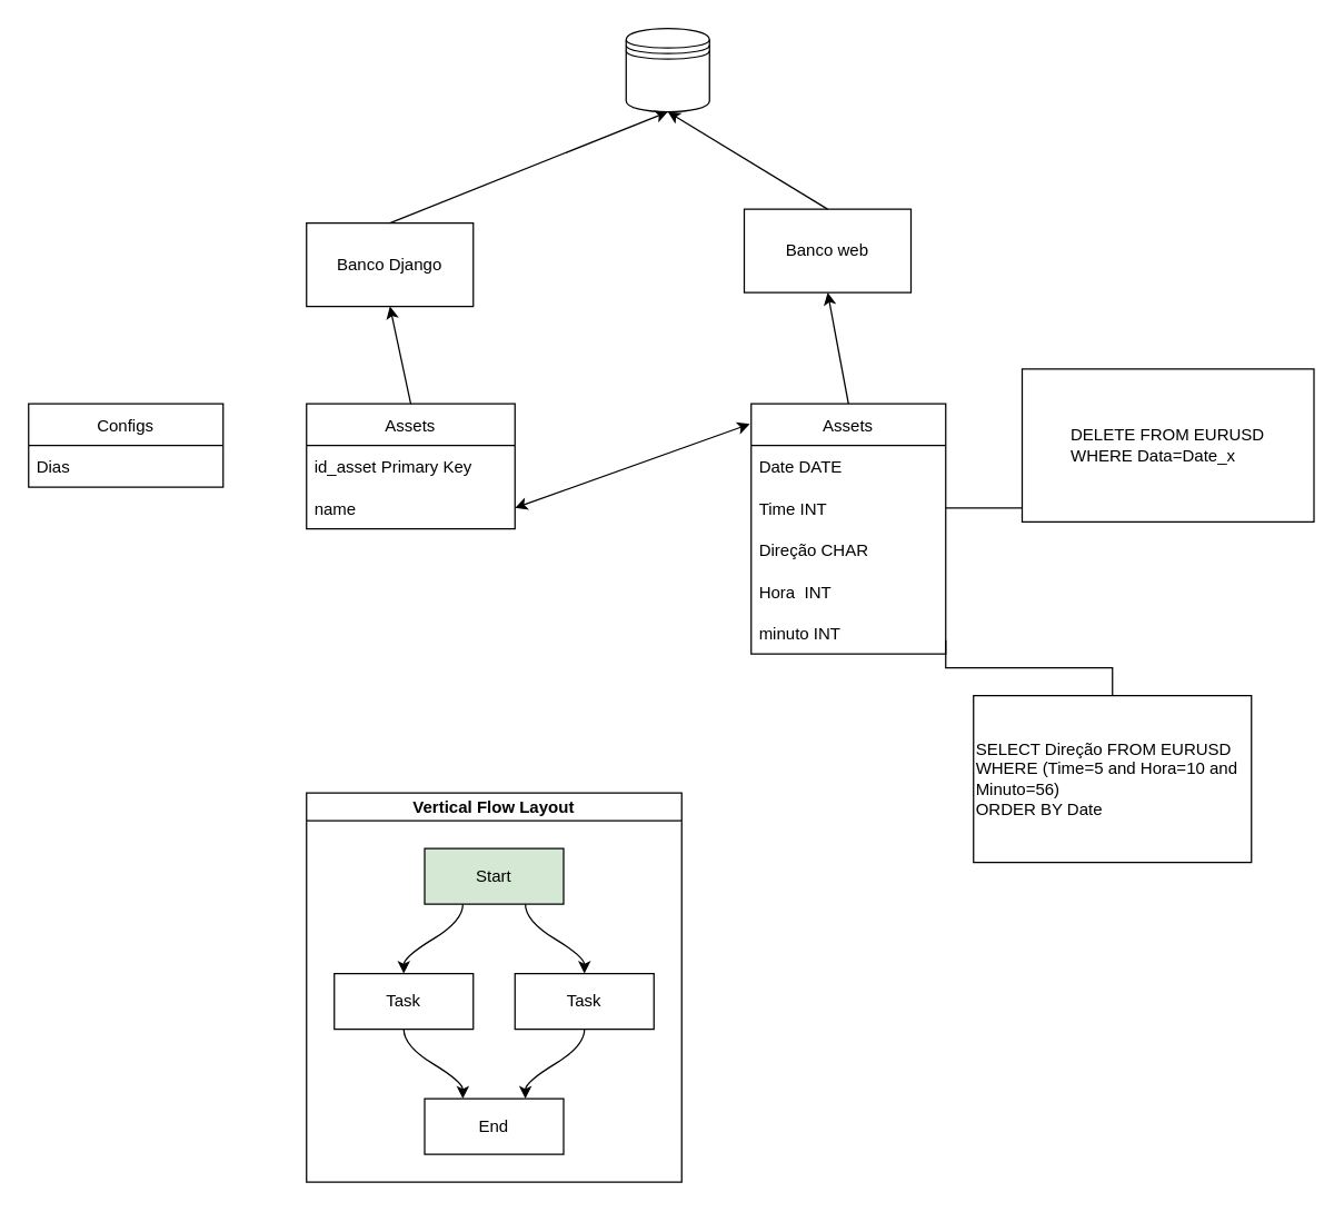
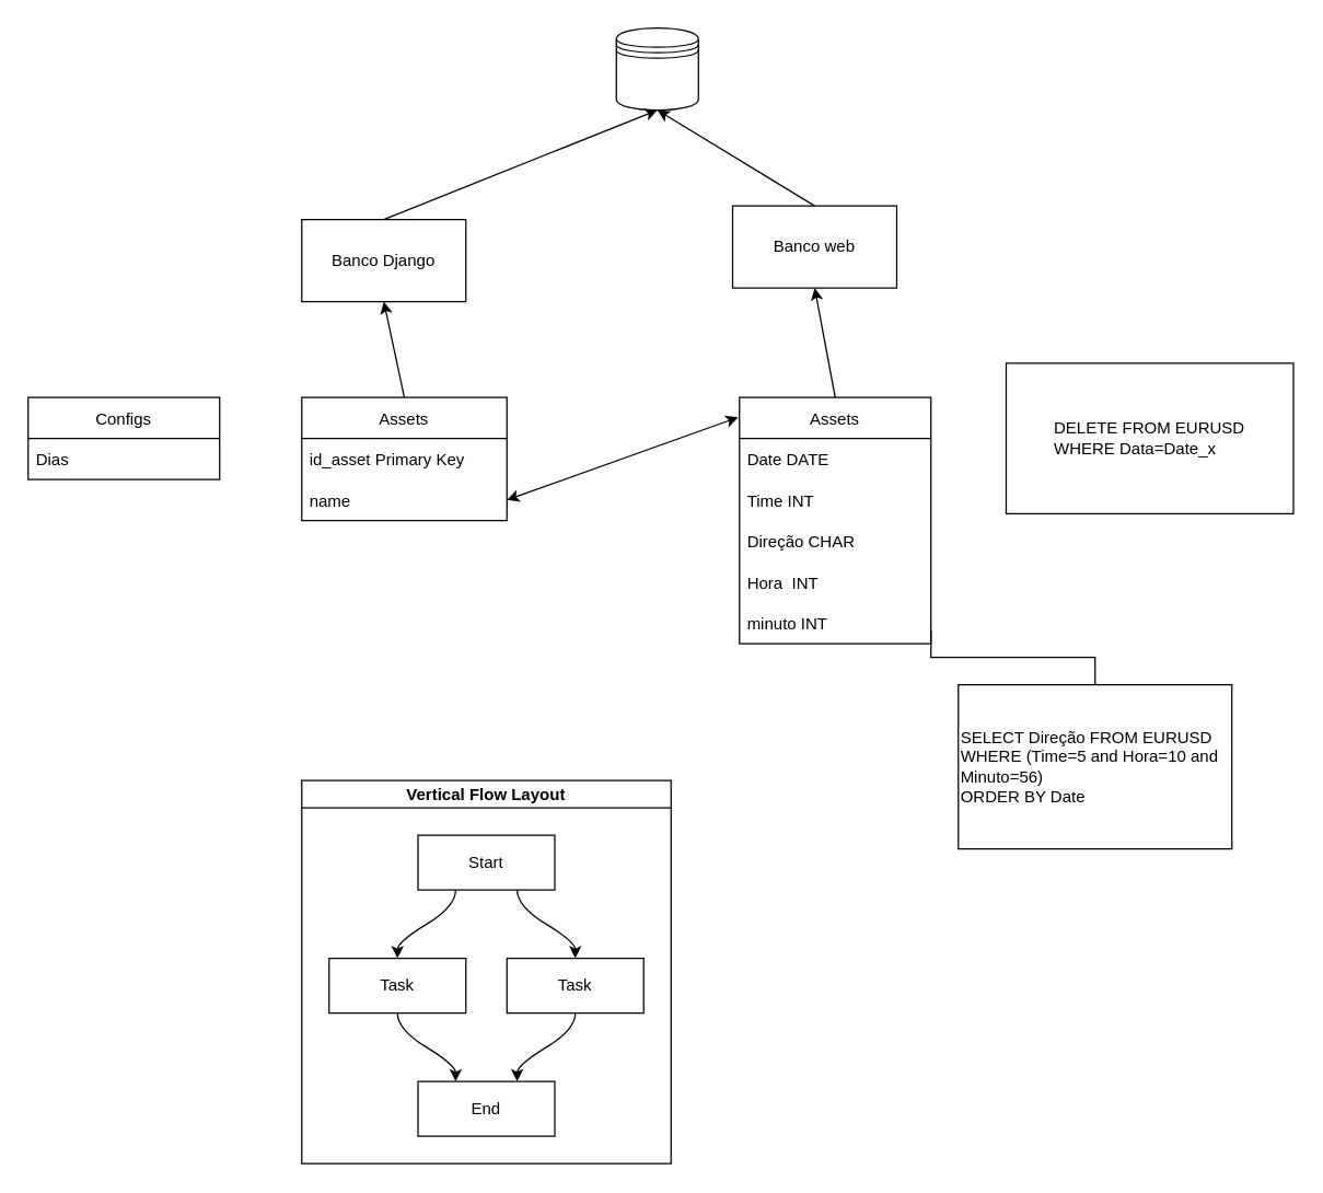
  <mxCell id="0" />
  <mxCell id="1" parent="0" />
  <mxCell id="2" value="Assets" style="swimlane;fontStyle=0;childLayout=stackLayout;horizontal=1;startSize=30;horizontalStack=0;resizeParent=1;resizeParentMax=0;resizeLast=0;collapsible=1;marginBottom=0;" vertex="1" parent="1"><mxGeometry x="220" y="290" width="150" height="90" as="geometry" /></mxCell>
  <mxCell id="3" value="id_asset Primary Key" style="text;strokeColor=none;fillColor=none;align=left;verticalAlign=middle;spacingLeft=4;spacingRight=4;overflow=hidden;points=[[0,0.5],[1,0.5]];portConstraint=eastwest;rotatable=0;" vertex="1" parent="2"><mxGeometry y="30" width="150" height="30" as="geometry" /></mxCell>
  <mxCell id="4" value="name" style="text;strokeColor=none;fillColor=none;align=left;verticalAlign=middle;spacingLeft=4;spacingRight=4;overflow=hidden;points=[[0,0.5],[1,0.5]];portConstraint=eastwest;rotatable=0;" vertex="1" parent="2"><mxGeometry y="60" width="150" height="30" as="geometry" /></mxCell>
  <mxCell id="5" value="" style="endArrow=classic;html=1;exitX=0.5;exitY=0;exitDx=0;exitDy=0;entryX=0.5;entryY=1;entryDx=0;entryDy=0;" edge="1" parent="1" source="2" target="6"><mxGeometry width="50" height="50" relative="1" as="geometry"><mxPoint x="530" y="570" as="sourcePoint" /><mxPoint x="300" y="210" as="targetPoint" /></mxGeometry></mxCell>
  <mxCell id="6" value="Banco Django" style="rounded=0;whiteSpace=wrap;html=1;" vertex="1" parent="1"><mxGeometry x="220" y="160" width="120" height="60" as="geometry" /></mxCell>
  <mxCell id="7" value="Assets" style="swimlane;fontStyle=0;childLayout=stackLayout;horizontal=1;startSize=30;horizontalStack=0;resizeParent=1;resizeParentMax=0;resizeLast=0;collapsible=1;marginBottom=0;" vertex="1" parent="1"><mxGeometry x="540" y="290" width="140" height="180" as="geometry" /></mxCell>
  <mxCell id="8" value="Date DATE" style="text;strokeColor=none;fillColor=none;align=left;verticalAlign=middle;spacingLeft=4;spacingRight=4;overflow=hidden;points=[[0,0.5],[1,0.5]];portConstraint=eastwest;rotatable=0;" vertex="1" parent="7"><mxGeometry y="30" width="140" height="30" as="geometry" /></mxCell>
  <mxCell id="9" value="Time INT" style="text;strokeColor=none;fillColor=none;align=left;verticalAlign=middle;spacingLeft=4;spacingRight=4;overflow=hidden;points=[[0,0.5],[1,0.5]];portConstraint=eastwest;rotatable=0;" vertex="1" parent="7"><mxGeometry y="60" width="140" height="30" as="geometry" /></mxCell>
  <mxCell id="10" value="Direção CHAR" style="text;strokeColor=none;fillColor=none;align=left;verticalAlign=middle;spacingLeft=4;spacingRight=4;overflow=hidden;points=[[0,0.5],[1,0.5]];portConstraint=eastwest;rotatable=0;" vertex="1" parent="7"><mxGeometry y="90" width="140" height="30" as="geometry" /></mxCell>
  <mxCell id="11" value="Hora  INT" style="text;strokeColor=none;fillColor=none;align=left;verticalAlign=middle;spacingLeft=4;spacingRight=4;overflow=hidden;points=[[0,0.5],[1,0.5]];portConstraint=eastwest;rotatable=0;" vertex="1" parent="7"><mxGeometry y="120" width="140" height="30" as="geometry" /></mxCell>
  <mxCell id="12" value="minuto INT" style="text;strokeColor=none;fillColor=none;align=left;verticalAlign=middle;spacingLeft=4;spacingRight=4;overflow=hidden;points=[[0,0.5],[1,0.5]];portConstraint=eastwest;rotatable=0;" vertex="1" parent="7"><mxGeometry y="150" width="140" height="30" as="geometry" /></mxCell>
  <mxCell id="13" value="Vertical Flow Layout" style="swimlane;startSize=20;horizontal=1;childLayout=flowLayout;flowOrientation=north;resizable=0;interRankCellSpacing=50;containerType=tree;" vertex="1" parent="1"><mxGeometry x="220" y="570" width="270" height="280" as="geometry" /></mxCell>
- <mxCell id="14" value="Start" style="whiteSpace=wrap;html=1;fillColor=#d5e8d4;" vertex="1" parent="13"><mxGeometry x="85" y="40" width="100" height="40" as="geometry" /></mxCell>
+ <mxCell id="14" value="Start" style="whiteSpace=wrap;html=1;" vertex="1" parent="13"><mxGeometry x="85" y="40" width="100" height="40" as="geometry" /></mxCell>
  <mxCell id="15" value="Task" style="whiteSpace=wrap;html=1;" vertex="1" parent="13"><mxGeometry x="20" y="130" width="100" height="40" as="geometry" /></mxCell>
  <mxCell id="16" value="" style="html=1;curved=1;noEdgeStyle=1;orthogonal=1;" edge="1" parent="13" source="14" target="15"><mxGeometry relative="1" as="geometry"><Array as="points"><mxPoint x="112.5" y="92" /><mxPoint x="70" y="118" /></Array></mxGeometry></mxCell>
  <mxCell id="17" value="Task" style="whiteSpace=wrap;html=1;" vertex="1" parent="13"><mxGeometry x="150" y="130" width="100" height="40" as="geometry" /></mxCell>
  <mxCell id="18" value="" style="html=1;curved=1;noEdgeStyle=1;orthogonal=1;" edge="1" parent="13" source="14" target="17"><mxGeometry relative="1" as="geometry"><Array as="points"><mxPoint x="157.5" y="92" /><mxPoint x="200" y="118" /></Array></mxGeometry></mxCell>
  <mxCell id="19" value="End" style="whiteSpace=wrap;html=1;" vertex="1" parent="13"><mxGeometry x="85" y="220" width="100" height="40" as="geometry" /></mxCell>
  <mxCell id="20" value="" style="html=1;curved=1;noEdgeStyle=1;orthogonal=1;" edge="1" parent="13" source="15" target="19"><mxGeometry relative="1" as="geometry"><Array as="points"><mxPoint x="70" y="182" /><mxPoint x="112.5" y="208" /></Array></mxGeometry></mxCell>
  <mxCell id="21" value="" style="html=1;curved=1;noEdgeStyle=1;orthogonal=1;" edge="1" parent="13" source="17" target="19"><mxGeometry relative="1" as="geometry"><Array as="points"><mxPoint x="200" y="182" /><mxPoint x="157.5" y="208" /></Array></mxGeometry></mxCell>
  <mxCell id="22" value="" style="shape=datastore;whiteSpace=wrap;html=1;" vertex="1" parent="1"><mxGeometry x="450" y="20" width="60" height="60" as="geometry" /></mxCell>
  <mxCell id="23" value="Banco web" style="rounded=0;whiteSpace=wrap;html=1;" vertex="1" parent="1"><mxGeometry x="535" y="150" width="120" height="60" as="geometry" /></mxCell>
  <mxCell id="24" value="&lt;div&gt;&lt;span&gt;SELECT Direção FROM EURUSD&lt;/span&gt;&lt;/div&gt;&lt;div&gt;&lt;span&gt;WHERE (Time=5 and Hora=10 and Minuto=56)&lt;/span&gt;&lt;/div&gt;&lt;div&gt;&lt;span&gt;ORDER BY Date&lt;/span&gt;&lt;/div&gt;" style="whiteSpace=wrap;html=1;align=left;verticalAlign=middle;treeFolding=1;treeMoving=1;newEdgeStyle={&quot;edgeStyle&quot;:&quot;elbowEdgeStyle&quot;,&quot;startArrow&quot;:&quot;none&quot;,&quot;endArrow&quot;:&quot;none&quot;};" vertex="1" parent="1"><mxGeometry x="700" y="500" width="200" height="120" as="geometry" /></mxCell>
  <mxCell id="25" value="" style="edgeStyle=elbowEdgeStyle;elbow=vertical;startArrow=none;endArrow=none;rounded=0;" edge="1" target="24" parent="1"><mxGeometry relative="1" as="geometry"><mxPoint x="680" y="460" as="sourcePoint" /></mxGeometry></mxCell>
  <mxCell id="26" value="&lt;div style=&quot;text-align: left&quot;&gt;DELETE FROM EURUSD&lt;/div&gt;&lt;div style=&quot;text-align: left&quot;&gt;WHERE Data=Date_x&lt;/div&gt;" style="whiteSpace=wrap;html=1;align=center;verticalAlign=middle;treeFolding=1;treeMoving=1;newEdgeStyle={&quot;edgeStyle&quot;:&quot;elbowEdgeStyle&quot;,&quot;startArrow&quot;:&quot;none&quot;,&quot;endArrow&quot;:&quot;none&quot;};" vertex="1" parent="1"><mxGeometry x="735" y="265" width="210" height="110" as="geometry" /></mxCell>
- <mxCell id="27" value="" style="edgeStyle=elbowEdgeStyle;elbow=vertical;startArrow=none;endArrow=none;rounded=0;exitX=1;exitY=0.5;exitDx=0;exitDy=0;" edge="1" target="26" parent="1" source="9"><mxGeometry relative="1" as="geometry"><mxPoint x="685" y="170" as="sourcePoint" /></mxGeometry></mxCell>
  <mxCell id="28" value="" style="endArrow=classic;startArrow=classic;html=1;exitX=1;exitY=0.5;exitDx=0;exitDy=0;entryX=-0.007;entryY=0.081;entryDx=0;entryDy=0;entryPerimeter=0;" edge="1" parent="1" source="4" target="7"><mxGeometry width="50" height="50" relative="1" as="geometry"><mxPoint x="690" y="350" as="sourcePoint" /><mxPoint x="740" y="300" as="targetPoint" /></mxGeometry></mxCell>
  <mxCell id="29" value="" style="endArrow=classic;html=1;entryX=0.5;entryY=1;entryDx=0;entryDy=0;exitX=0.5;exitY=0;exitDx=0;exitDy=0;" edge="1" parent="1" source="7" target="23"><mxGeometry width="50" height="50" relative="1" as="geometry"><mxPoint x="690" y="350" as="sourcePoint" /><mxPoint x="740" y="300" as="targetPoint" /></mxGeometry></mxCell>
  <mxCell id="30" value="" style="endArrow=classic;html=1;entryX=0.5;entryY=1;entryDx=0;entryDy=0;exitX=0.5;exitY=0;exitDx=0;exitDy=0;" edge="1" parent="1" source="23" target="22"><mxGeometry width="50" height="50" relative="1" as="geometry"><mxPoint x="690" y="350" as="sourcePoint" /><mxPoint x="740" y="300" as="targetPoint" /></mxGeometry></mxCell>
  <mxCell id="31" value="" style="endArrow=classic;html=1;entryX=0.5;entryY=1;entryDx=0;entryDy=0;exitX=0.5;exitY=0;exitDx=0;exitDy=0;" edge="1" parent="1" source="6" target="22"><mxGeometry width="50" height="50" relative="1" as="geometry"><mxPoint x="690" y="350" as="sourcePoint" /><mxPoint x="740" y="300" as="targetPoint" /></mxGeometry></mxCell>
  <mxCell id="32" value="Configs" style="swimlane;fontStyle=0;childLayout=stackLayout;horizontal=1;startSize=30;horizontalStack=0;resizeParent=1;resizeParentMax=0;resizeLast=0;collapsible=1;marginBottom=0;" vertex="1" parent="1"><mxGeometry x="20" y="290" width="140" height="60" as="geometry" /></mxCell>
  <mxCell id="33" value="Dias" style="text;strokeColor=none;fillColor=none;align=left;verticalAlign=middle;spacingLeft=4;spacingRight=4;overflow=hidden;points=[[0,0.5],[1,0.5]];portConstraint=eastwest;rotatable=0;" vertex="1" parent="32"><mxGeometry y="30" width="140" height="30" as="geometry" /></mxCell>
